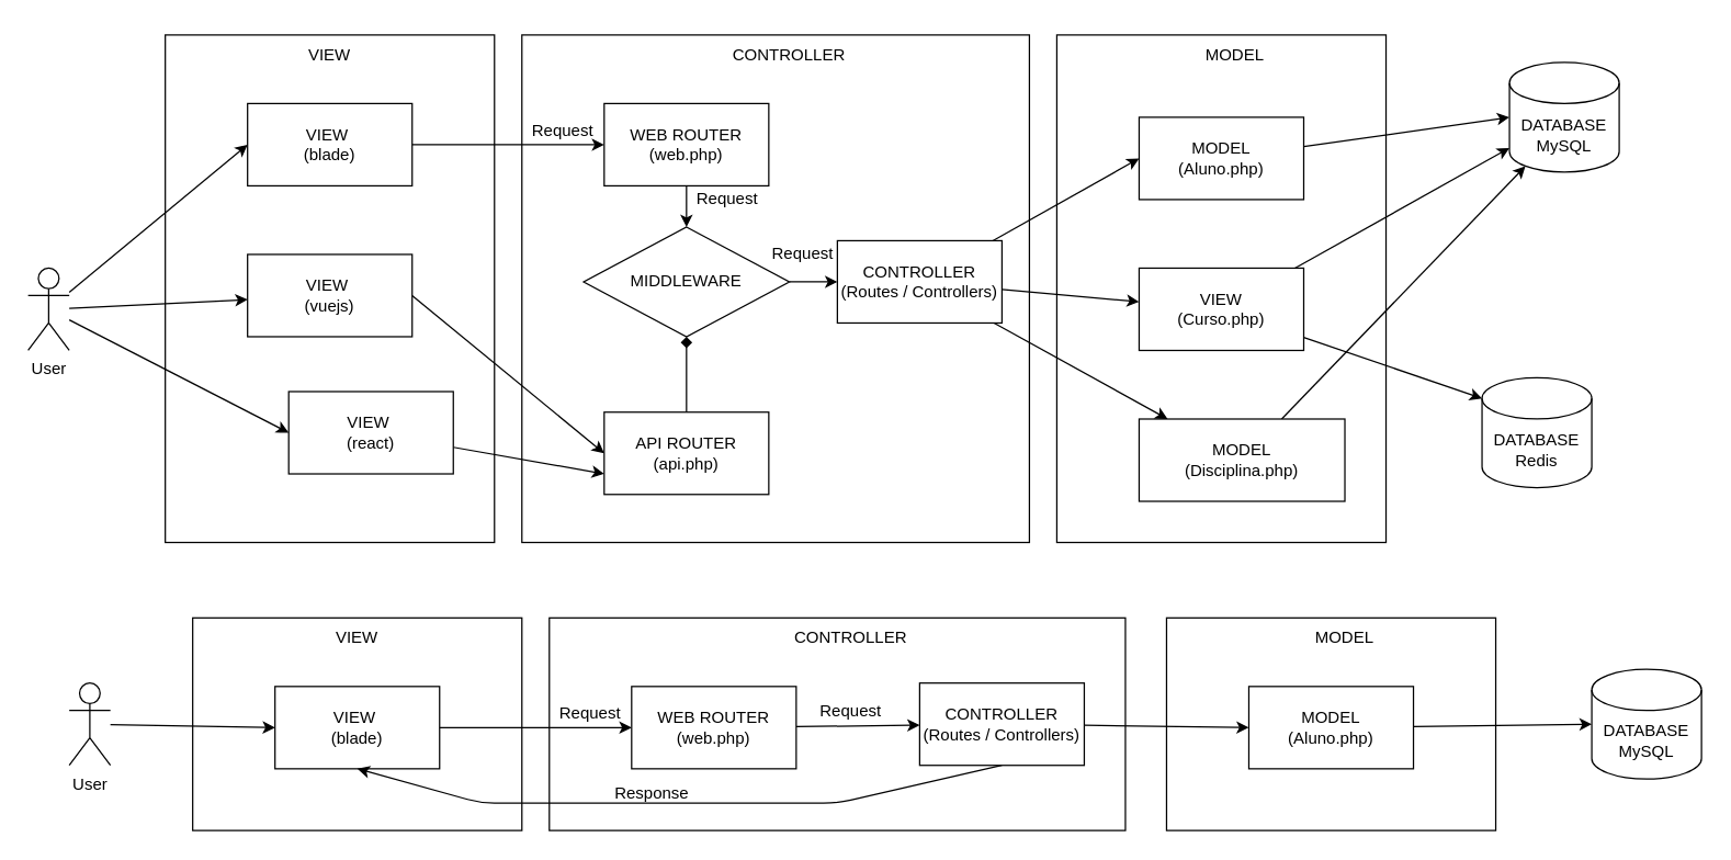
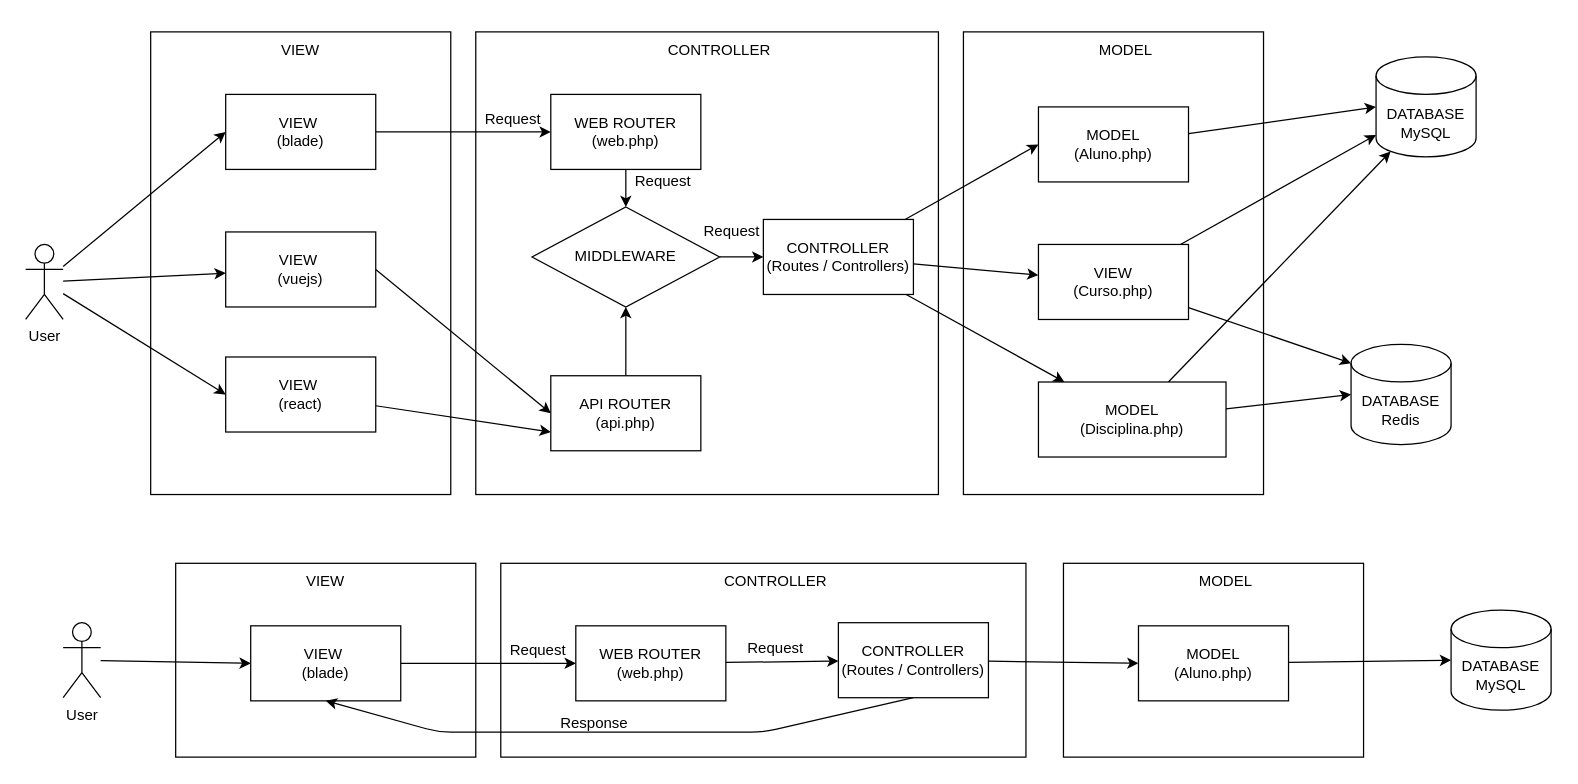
  <mxCell id="0" />
  <mxCell id="1" parent="0" />
  <mxCell id="2" value="" style="rounded=0;whiteSpace=wrap;html=1;" vertex="1" parent="1"><mxGeometry x="770" y="25" width="240" height="370" as="geometry" /></mxCell>
  <mxCell id="3" value="" style="rounded=0;whiteSpace=wrap;html=1;" vertex="1" parent="1"><mxGeometry x="120" y="25" width="240" height="370" as="geometry" /></mxCell>
  <mxCell id="4" value="" style="rounded=0;whiteSpace=wrap;html=1;" vertex="1" parent="1"><mxGeometry x="380" y="25" width="370" height="370" as="geometry" /></mxCell>
  <mxCell id="5" style="edgeStyle=none;html=1;entryX=0;entryY=0.5;entryDx=0;entryDy=0;" edge="1" parent="1" source="8" target="10"><mxGeometry relative="1" as="geometry" /></mxCell>
  <mxCell id="6" style="edgeStyle=none;html=1;" edge="1" parent="1" source="8" target="21"><mxGeometry relative="1" as="geometry" /></mxCell>
  <mxCell id="7" style="edgeStyle=none;html=1;entryX=0;entryY=0.5;entryDx=0;entryDy=0;" edge="1" parent="1" source="8" target="23"><mxGeometry relative="1" as="geometry" /></mxCell>
  <mxCell id="8" value="User" style="shape=umlActor;verticalLabelPosition=bottom;verticalAlign=top;html=1;outlineConnect=0;" vertex="1" parent="1"><mxGeometry x="20" y="195" width="30" height="60" as="geometry" /></mxCell>
  <mxCell id="9" style="edgeStyle=none;html=1;entryX=0;entryY=0.5;entryDx=0;entryDy=0;" edge="1" parent="1" source="10" target="32"><mxGeometry relative="1" as="geometry"><mxPoint x="411.471" y="120.588" as="targetPoint" /></mxGeometry></mxCell>
  <mxCell id="10" value="VIEW&amp;nbsp;&lt;br&gt;(blade)" style="rounded=0;whiteSpace=wrap;html=1;" vertex="1" parent="1"><mxGeometry x="180" y="75" width="120" height="60" as="geometry" /></mxCell>
  <mxCell id="11" value="" style="edgeStyle=none;html=1;" edge="1" parent="1" source="14" target="17"><mxGeometry relative="1" as="geometry" /></mxCell>
  <mxCell id="12" style="edgeStyle=none;html=1;" edge="1" parent="1" source="14" target="28"><mxGeometry relative="1" as="geometry" /></mxCell>
  <mxCell id="13" style="edgeStyle=none;html=1;entryX=0;entryY=0.5;entryDx=0;entryDy=0;" edge="1" parent="1" source="14" target="30"><mxGeometry relative="1" as="geometry" /></mxCell>
  <mxCell id="14" value="CONTROLLER&lt;br&gt;(Routes / Controllers)" style="whiteSpace=wrap;html=1;rounded=0;" vertex="1" parent="1"><mxGeometry x="610" y="175" width="120" height="60" as="geometry" /></mxCell>
+ <mxCell id="15" style="edgeStyle=none;html=1;entryX=0;entryY=0.5;entryDx=0;entryDy=0;entryPerimeter=0;" edge="1" parent="1" source="17" target="18"><mxGeometry relative="1" as="geometry" /></mxCell>
  <mxCell id="16" style="edgeStyle=none;html=1;entryX=0.145;entryY=1;entryDx=0;entryDy=-4.35;entryPerimeter=0;" edge="1" parent="1" source="17" target="37"><mxGeometry relative="1" as="geometry" /></mxCell>
  <mxCell id="17" value="MODEL&lt;br&gt;(Disciplina.php)" style="whiteSpace=wrap;html=1;rounded=0;" vertex="1" parent="1"><mxGeometry x="830" y="305" width="150" height="60" as="geometry" /></mxCell>
  <mxCell id="18" value="DATABASE&lt;br&gt;Redis" style="shape=cylinder3;whiteSpace=wrap;html=1;boundedLbl=1;backgroundOutline=1;size=15;" vertex="1" parent="1"><mxGeometry x="1080" y="275" width="80" height="80" as="geometry" /></mxCell>
  <mxCell id="19" value="CONTROLLER" style="text;html=1;strokeColor=none;fillColor=none;align=center;verticalAlign=middle;whiteSpace=wrap;rounded=0;" vertex="1" parent="1"><mxGeometry x="525" y="20" width="100" height="40" as="geometry" /></mxCell>
  <mxCell id="20" style="edgeStyle=none;html=1;entryX=0;entryY=0.5;entryDx=0;entryDy=0;exitX=1;exitY=0.5;exitDx=0;exitDy=0;" edge="1" parent="1" source="21" target="34"><mxGeometry relative="1" as="geometry"><mxPoint x="410" y="125" as="targetPoint" /></mxGeometry></mxCell>
  <mxCell id="21" value="VIEW&amp;nbsp;&lt;br&gt;(vuejs)" style="rounded=0;whiteSpace=wrap;html=1;" vertex="1" parent="1"><mxGeometry x="180" y="185" width="120" height="60" as="geometry" /></mxCell>
  <mxCell id="22" style="edgeStyle=none;html=1;entryX=0;entryY=0.75;entryDx=0;entryDy=0;" edge="1" parent="1" source="23" target="34"><mxGeometry relative="1" as="geometry"><mxPoint x="405.455" y="138.636" as="targetPoint" /></mxGeometry></mxCell>
- <mxCell id="23" value="VIEW&amp;nbsp;&lt;br&gt;(react)" style="rounded=0;whiteSpace=wrap;html=1;" vertex="1" parent="1"><mxGeometry x="210" y="285" width="120" height="60" as="geometry" /></mxCell>
+ <mxCell id="23" value="VIEW&amp;nbsp;&lt;br&gt;(react)" style="rounded=0;whiteSpace=wrap;html=1;" vertex="1" parent="1"><mxGeometry x="180" y="285" width="120" height="60" as="geometry" /></mxCell>
  <mxCell id="24" value="VIEW" style="text;html=1;strokeColor=none;fillColor=none;align=center;verticalAlign=middle;whiteSpace=wrap;rounded=0;" vertex="1" parent="1"><mxGeometry x="190" y="20" width="100" height="40" as="geometry" /></mxCell>
  <mxCell id="25" value="MODEL" style="text;html=1;strokeColor=none;fillColor=none;align=center;verticalAlign=middle;whiteSpace=wrap;rounded=0;" vertex="1" parent="1"><mxGeometry x="850" y="20" width="100" height="40" as="geometry" /></mxCell>
  <mxCell id="26" style="edgeStyle=none;html=1;" edge="1" parent="1" source="28" target="37"><mxGeometry relative="1" as="geometry" /></mxCell>
  <mxCell id="27" style="edgeStyle=none;html=1;entryX=0;entryY=0;entryDx=0;entryDy=15;entryPerimeter=0;" edge="1" parent="1" source="28" target="18"><mxGeometry relative="1" as="geometry" /></mxCell>
  <mxCell id="28" value="VIEW&lt;br&gt;(Curso.php)" style="whiteSpace=wrap;html=1;rounded=0;" vertex="1" parent="1"><mxGeometry x="830" y="195" width="120" height="60" as="geometry" /></mxCell>
  <mxCell id="29" style="edgeStyle=none;html=1;entryX=0;entryY=0.5;entryDx=0;entryDy=0;entryPerimeter=0;" edge="1" parent="1" source="30" target="37"><mxGeometry relative="1" as="geometry" /></mxCell>
  <mxCell id="30" value="MODEL&lt;br&gt;(Aluno.php)" style="whiteSpace=wrap;html=1;rounded=0;" vertex="1" parent="1"><mxGeometry x="830" y="85" width="120" height="60" as="geometry" /></mxCell>
  <mxCell id="31" style="edgeStyle=none;html=1;" edge="1" parent="1" source="32" target="36"><mxGeometry relative="1" as="geometry" /></mxCell>
  <mxCell id="32" value="WEB ROUTER&lt;br&gt;(web.php)" style="whiteSpace=wrap;html=1;rounded=0;" vertex="1" parent="1"><mxGeometry x="440" y="75" width="120" height="60" as="geometry" /></mxCell>
- <mxCell id="33" style="edgeStyle=none;html=1;entryX=0.5;entryY=1;entryDx=0;entryDy=0;endArrow=diamond;" edge="1" parent="1" source="34" target="36"><mxGeometry relative="1" as="geometry" /></mxCell>
+ <mxCell id="33" style="edgeStyle=none;html=1;entryX=0.5;entryY=1;entryDx=0;entryDy=0;" edge="1" parent="1" source="34" target="36"><mxGeometry relative="1" as="geometry" /></mxCell>
  <mxCell id="34" value="API ROUTER&lt;br&gt;(api.php)" style="whiteSpace=wrap;html=1;rounded=0;" vertex="1" parent="1"><mxGeometry x="440" y="300" width="120" height="60" as="geometry" /></mxCell>
  <mxCell id="35" style="edgeStyle=none;html=1;" edge="1" parent="1" source="36" target="14"><mxGeometry relative="1" as="geometry" /></mxCell>
  <mxCell id="36" value="MIDDLEWARE" style="rhombus;whiteSpace=wrap;html=1;" vertex="1" parent="1"><mxGeometry x="425" y="165" width="150" height="80" as="geometry" /></mxCell>
  <mxCell id="37" value="DATABASE&lt;br&gt;MySQL" style="shape=cylinder3;whiteSpace=wrap;html=1;boundedLbl=1;backgroundOutline=1;size=15;" vertex="1" parent="1"><mxGeometry x="1100" y="45" width="80" height="80" as="geometry" /></mxCell>
  <mxCell id="38" value="" style="rounded=0;whiteSpace=wrap;html=1;" vertex="1" parent="1"><mxGeometry x="850" y="450" width="240" height="155" as="geometry" /></mxCell>
  <mxCell id="39" value="" style="rounded=0;whiteSpace=wrap;html=1;" vertex="1" parent="1"><mxGeometry x="140" y="450" width="240" height="155" as="geometry" /></mxCell>
  <mxCell id="40" value="" style="rounded=0;whiteSpace=wrap;html=1;" vertex="1" parent="1"><mxGeometry x="400" y="450" width="420" height="155" as="geometry" /></mxCell>
  <mxCell id="41" style="edgeStyle=none;html=1;entryX=0;entryY=0.5;entryDx=0;entryDy=0;" edge="1" parent="1" source="42" target="44"><mxGeometry relative="1" as="geometry" /></mxCell>
  <mxCell id="42" value="User" style="shape=umlActor;verticalLabelPosition=bottom;verticalAlign=top;html=1;outlineConnect=0;" vertex="1" parent="1"><mxGeometry x="50" y="497.5" width="30" height="60" as="geometry" /></mxCell>
  <mxCell id="43" style="edgeStyle=none;html=1;entryX=0;entryY=0.5;entryDx=0;entryDy=0;" edge="1" parent="1" source="44" target="54"><mxGeometry relative="1" as="geometry"><mxPoint x="431.471" y="545.588" as="targetPoint" /></mxGeometry></mxCell>
  <mxCell id="44" value="VIEW&amp;nbsp;&lt;br&gt;(blade)" style="rounded=0;whiteSpace=wrap;html=1;" vertex="1" parent="1"><mxGeometry x="200" y="500" width="120" height="60" as="geometry" /></mxCell>
  <mxCell id="45" style="edgeStyle=none;html=1;entryX=0;entryY=0.5;entryDx=0;entryDy=0;" edge="1" parent="1" source="47" target="52"><mxGeometry relative="1" as="geometry" /></mxCell>
  <mxCell id="46" style="edgeStyle=none;html=1;exitX=0.5;exitY=1;exitDx=0;exitDy=0;entryX=0.5;entryY=1;entryDx=0;entryDy=0;" edge="1" parent="1" source="47" target="44"><mxGeometry relative="1" as="geometry"><mxPoint x="260" y="745" as="targetPoint" /><Array as="points"><mxPoint x="610" y="585" /><mxPoint x="350" y="585" /></Array></mxGeometry></mxCell>
  <mxCell id="47" value="CONTROLLER&lt;br&gt;(Routes / Controllers)" style="whiteSpace=wrap;html=1;rounded=0;" vertex="1" parent="1"><mxGeometry x="670" y="497.5" width="120" height="60" as="geometry" /></mxCell>
  <mxCell id="48" value="CONTROLLER" style="text;html=1;strokeColor=none;fillColor=none;align=center;verticalAlign=middle;whiteSpace=wrap;rounded=0;" vertex="1" parent="1"><mxGeometry x="570" y="445" width="100" height="40" as="geometry" /></mxCell>
  <mxCell id="49" value="VIEW" style="text;html=1;strokeColor=none;fillColor=none;align=center;verticalAlign=middle;whiteSpace=wrap;rounded=0;" vertex="1" parent="1"><mxGeometry x="210" y="445" width="100" height="40" as="geometry" /></mxCell>
  <mxCell id="50" value="MODEL" style="text;html=1;strokeColor=none;fillColor=none;align=center;verticalAlign=middle;whiteSpace=wrap;rounded=0;" vertex="1" parent="1"><mxGeometry x="930" y="445" width="100" height="40" as="geometry" /></mxCell>
  <mxCell id="51" style="edgeStyle=none;html=1;entryX=0;entryY=0.5;entryDx=0;entryDy=0;entryPerimeter=0;" edge="1" parent="1" source="52" target="55"><mxGeometry relative="1" as="geometry" /></mxCell>
  <mxCell id="52" value="MODEL&lt;br&gt;(Aluno.php)" style="whiteSpace=wrap;html=1;rounded=0;" vertex="1" parent="1"><mxGeometry x="910" y="500" width="120" height="60" as="geometry" /></mxCell>
  <mxCell id="53" style="edgeStyle=none;html=1;" edge="1" parent="1" source="54" target="47"><mxGeometry relative="1" as="geometry" /></mxCell>
  <mxCell id="54" value="WEB ROUTER&lt;br&gt;(web.php)" style="whiteSpace=wrap;html=1;rounded=0;" vertex="1" parent="1"><mxGeometry x="460" y="500" width="120" height="60" as="geometry" /></mxCell>
  <mxCell id="55" value="DATABASE&lt;br&gt;MySQL" style="shape=cylinder3;whiteSpace=wrap;html=1;boundedLbl=1;backgroundOutline=1;size=15;" vertex="1" parent="1"><mxGeometry x="1160" y="487.5" width="80" height="80" as="geometry" /></mxCell>
  <mxCell id="56" value="Request" style="text;html=1;strokeColor=none;fillColor=none;align=center;verticalAlign=middle;whiteSpace=wrap;rounded=0;" vertex="1" parent="1"><mxGeometry x="360" y="75" width="100" height="40" as="geometry" /></mxCell>
  <mxCell id="57" value="Request" style="text;html=1;strokeColor=none;fillColor=none;align=center;verticalAlign=middle;whiteSpace=wrap;rounded=0;" vertex="1" parent="1"><mxGeometry x="480" y="125" width="100" height="40" as="geometry" /></mxCell>
  <mxCell id="58" value="Request" style="text;html=1;strokeColor=none;fillColor=none;align=center;verticalAlign=middle;whiteSpace=wrap;rounded=0;" vertex="1" parent="1"><mxGeometry x="535" y="165" width="100" height="40" as="geometry" /></mxCell>
  <mxCell id="59" value="Response" style="text;html=1;strokeColor=none;fillColor=none;align=center;verticalAlign=middle;whiteSpace=wrap;rounded=0;" vertex="1" parent="1"><mxGeometry x="425" y="557.5" width="100" height="40" as="geometry" /></mxCell>
  <mxCell id="60" value="Request" style="text;html=1;strokeColor=none;fillColor=none;align=center;verticalAlign=middle;whiteSpace=wrap;rounded=0;" vertex="1" parent="1"><mxGeometry x="380" y="500" width="100" height="40" as="geometry" /></mxCell>
  <mxCell id="61" value="Request" style="text;html=1;strokeColor=none;fillColor=none;align=center;verticalAlign=middle;whiteSpace=wrap;rounded=0;" vertex="1" parent="1"><mxGeometry x="570" y="497.5" width="100" height="40" as="geometry" /></mxCell>
